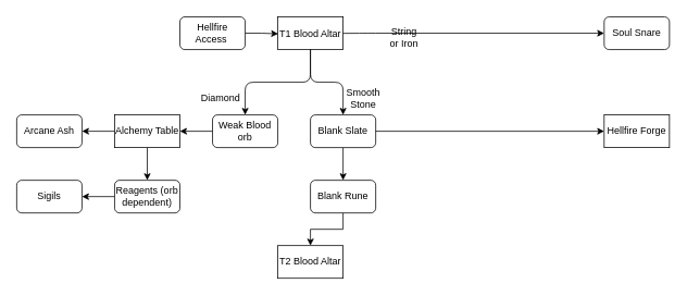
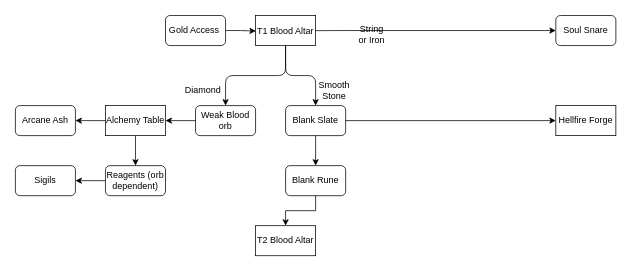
  <mxCell id="0" />
  <mxCell id="1" parent="0" />
  <mxCell id="2" value="T1 Blood Altar" style="shape=umlLifeline;perimeter=lifelinePerimeter;container=1;collapsible=0;recursiveResize=0;rounded=0;shadow=0;strokeWidth=1;size=40;" parent="1" vertex="1"><mxGeometry x="340" y="20" width="80" height="40" as="geometry" /></mxCell>
  <mxCell id="3" style="edgeStyle=orthogonalEdgeStyle;rounded=0;orthogonalLoop=1;jettySize=auto;html=1;entryX=0.005;entryY=0.518;entryDx=0;entryDy=0;entryPerimeter=0;" edge="1" parent="1" source="4" target="2"><mxGeometry relative="1" as="geometry"><mxPoint x="390" y="60" as="targetPoint" /></mxGeometry></mxCell>
- <mxCell id="4" value="Hellfire Access&amp;nbsp;" style="rounded=1;whiteSpace=wrap;html=1;glass=0;" vertex="1" parent="1"><mxGeometry x="220" y="20" width="80" height="40" as="geometry" /></mxCell>
+ <mxCell id="4" value="Gold Access&amp;nbsp;" style="rounded=1;whiteSpace=wrap;html=1;glass=0;" vertex="1" parent="1"><mxGeometry x="220" y="20" width="80" height="40" as="geometry" /></mxCell>
  <mxCell id="5" value="Soul Snare" style="rounded=1;whiteSpace=wrap;html=1;" vertex="1" parent="1"><mxGeometry x="740" y="20" width="80" height="40" as="geometry" /></mxCell>
  <mxCell id="6" value="" style="endArrow=classic;html=1;entryX=0;entryY=0.5;entryDx=0;entryDy=0;exitX=1.001;exitY=0.504;exitDx=0;exitDy=0;exitPerimeter=0;" edge="1" parent="1" source="2" target="5"><mxGeometry width="50" height="50" relative="1" as="geometry"><mxPoint x="500" y="90" as="sourcePoint" /><mxPoint x="470" y="250" as="targetPoint" /><Array as="points"><mxPoint x="450" y="40" /></Array></mxGeometry></mxCell>
  <mxCell id="7" value="String or Iron" style="text;html=1;strokeColor=none;fillColor=none;align=center;verticalAlign=middle;whiteSpace=wrap;rounded=0;" vertex="1" parent="1"><mxGeometry x="475" y="35" width="40" height="20" as="geometry" /></mxCell>
  <mxCell id="8" value="Hellfire Forge" style="rounded=0;whiteSpace=wrap;html=1;glass=0;" vertex="1" parent="1"><mxGeometry x="740" y="140" width="80" height="40" as="geometry" /></mxCell>
  <mxCell id="9" style="edgeStyle=orthogonalEdgeStyle;rounded=0;orthogonalLoop=1;jettySize=auto;html=1;exitX=0.5;exitY=1;exitDx=0;exitDy=0;entryX=0.5;entryY=0;entryDx=0;entryDy=0;" edge="1" parent="1" source="10" target="23"><mxGeometry relative="1" as="geometry" /></mxCell>
  <mxCell id="10" value="Alchemy Table" style="rounded=0;whiteSpace=wrap;html=1;glass=0;" vertex="1" parent="1"><mxGeometry x="140" y="140" width="80" height="40" as="geometry" /></mxCell>
  <mxCell id="11" value="Arcane Ash" style="rounded=1;whiteSpace=wrap;html=1;glass=0;" vertex="1" parent="1"><mxGeometry y="140" width="80" height="40" as="geometry" x="20" /></mxCell>
  <mxCell id="12" value="" style="endArrow=classic;html=1;exitX=0;exitY=0.5;exitDx=0;exitDy=0;entryX=1;entryY=0.5;entryDx=0;entryDy=0;" edge="1" parent="1" source="10" target="11"><mxGeometry width="50" height="50" relative="1" as="geometry"><mxPoint x="440" y="140" as="sourcePoint" /><mxPoint x="490" y="90" as="targetPoint" /></mxGeometry></mxCell>
  <mxCell id="13" value="Weak Blood orb" style="rounded=1;whiteSpace=wrap;html=1;glass=0;" vertex="1" parent="1"><mxGeometry x="260" y="140" width="80" height="40" as="geometry" /></mxCell>
  <mxCell id="14" value="Diamond" style="text;html=1;strokeColor=none;fillColor=none;align=center;verticalAlign=middle;whiteSpace=wrap;rounded=0;glass=0;" vertex="1" parent="1"><mxGeometry x="250" y="110" width="40" height="20" as="geometry" /></mxCell>
  <mxCell id="15" value="" style="endArrow=classic;html=1;exitX=0;exitY=0.5;exitDx=0;exitDy=0;entryX=1;entryY=0.5;entryDx=0;entryDy=0;" edge="1" parent="1" source="13" target="10"><mxGeometry width="50" height="50" relative="1" as="geometry"><mxPoint x="440" y="140" as="sourcePoint" /><mxPoint x="490" y="90" as="targetPoint" /></mxGeometry></mxCell>
  <mxCell id="16" style="edgeStyle=orthogonalEdgeStyle;rounded=0;orthogonalLoop=1;jettySize=auto;html=1;exitX=0.5;exitY=1;exitDx=0;exitDy=0;entryX=0.5;entryY=0;entryDx=0;entryDy=0;" edge="1" parent="1" source="17" target="26"><mxGeometry relative="1" as="geometry" /></mxCell>
  <mxCell id="17" value="Blank Slate" style="rounded=1;whiteSpace=wrap;html=1;glass=0;" vertex="1" parent="1"><mxGeometry x="380" y="140" width="80" height="40" as="geometry" /></mxCell>
  <mxCell id="18" value="" style="endArrow=classic;html=1;entryX=0.5;entryY=0;entryDx=0;entryDy=0;exitX=0.501;exitY=0.997;exitDx=0;exitDy=0;exitPerimeter=0;" edge="1" parent="1" source="2" target="17"><mxGeometry width="50" height="50" relative="1" as="geometry"><mxPoint x="368" y="140" as="sourcePoint" /><mxPoint x="450" y="70" as="targetPoint" /><Array as="points"><mxPoint x="380" y="100" /><mxPoint x="420" y="100" /></Array></mxGeometry></mxCell>
  <mxCell id="19" value="" style="endArrow=classic;html=1;exitX=0.498;exitY=0.997;exitDx=0;exitDy=0;exitPerimeter=0;entryX=0.5;entryY=0;entryDx=0;entryDy=0;" edge="1" parent="1" source="2" target="13"><mxGeometry width="50" height="50" relative="1" as="geometry"><mxPoint x="440" y="140" as="sourcePoint" /><mxPoint x="490" y="90" as="targetPoint" /><Array as="points"><mxPoint x="380" y="100" /><mxPoint x="300" y="100" /></Array></mxGeometry></mxCell>
  <mxCell id="20" value="Smooth Stone" style="text;html=1;strokeColor=none;fillColor=none;align=center;verticalAlign=middle;whiteSpace=wrap;rounded=0;glass=0;" vertex="1" parent="1"><mxGeometry x="425" y="110" width="40" height="20" as="geometry" /></mxCell>
  <mxCell id="21" value="" style="endArrow=classic;html=1;exitX=1;exitY=0.5;exitDx=0;exitDy=0;entryX=0;entryY=0.5;entryDx=0;entryDy=0;" edge="1" parent="1" source="17" target="8"><mxGeometry width="50" height="50" relative="1" as="geometry"><mxPoint x="440" y="140" as="sourcePoint" /><mxPoint x="490" y="90" as="targetPoint" /></mxGeometry></mxCell>
  <mxCell id="22" style="edgeStyle=orthogonalEdgeStyle;rounded=0;orthogonalLoop=1;jettySize=auto;html=1;exitX=0;exitY=0.5;exitDx=0;exitDy=0;entryX=1;entryY=0.5;entryDx=0;entryDy=0;" edge="1" parent="1" source="23" target="24"><mxGeometry relative="1" as="geometry" /></mxCell>
  <mxCell id="23" value="Reagents (orb dependent)" style="rounded=1;whiteSpace=wrap;html=1;glass=0;" vertex="1" parent="1"><mxGeometry x="140" y="220" width="80" height="40" as="geometry" /></mxCell>
  <mxCell id="24" value="Sigils" style="rounded=1;whiteSpace=wrap;html=1;glass=0;" vertex="1" parent="1"><mxGeometry y="220" width="80" height="40" as="geometry" x="20" /></mxCell>
  <mxCell id="25" style="edgeStyle=orthogonalEdgeStyle;rounded=0;orthogonalLoop=1;jettySize=auto;html=1;exitX=0.5;exitY=1;exitDx=0;exitDy=0;entryX=0.5;entryY=0;entryDx=0;entryDy=0;" edge="1" parent="1" source="26" target="27"><mxGeometry relative="1" as="geometry" /></mxCell>
  <mxCell id="26" value="Blank Rune" style="rounded=1;whiteSpace=wrap;html=1;glass=0;" vertex="1" parent="1"><mxGeometry x="380" y="220" width="80" height="40" as="geometry" /></mxCell>
  <mxCell id="27" value="T2 Blood Altar" style="rounded=0;whiteSpace=wrap;html=1;glass=0;" vertex="1" parent="1"><mxGeometry x="340" y="300" width="80" height="40" as="geometry" /></mxCell>
